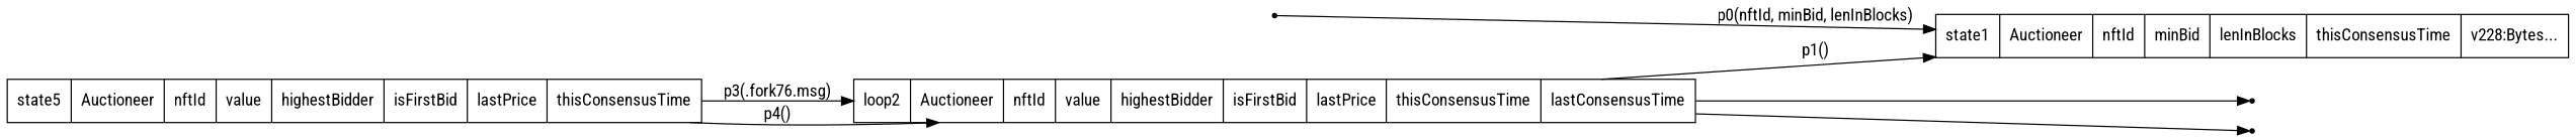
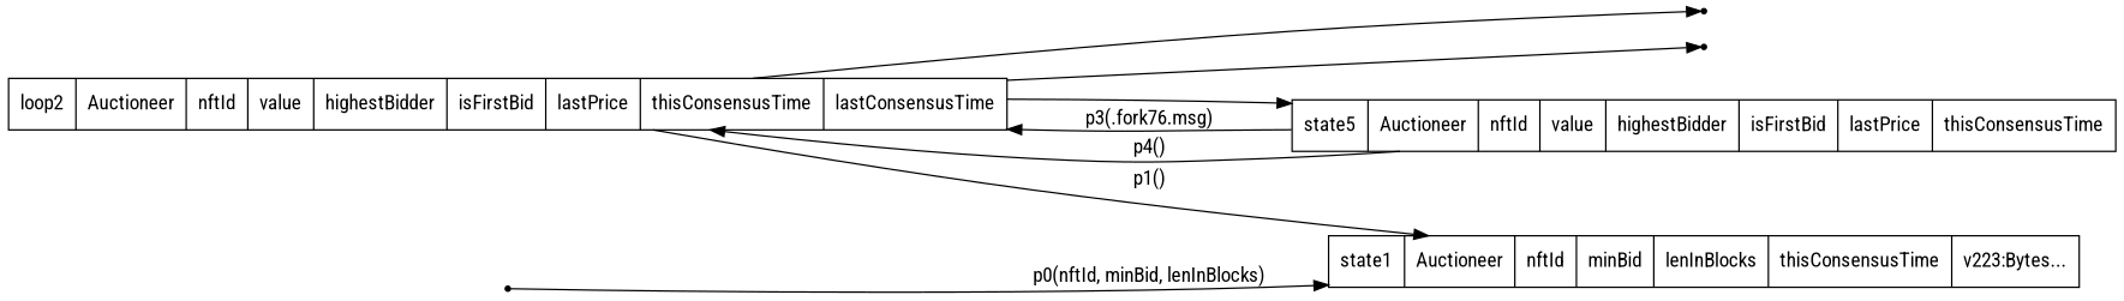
  digraph {
    fontname="Roboto Condensed"
    rankdir=LR
    node [fontname="Roboto Condensed" shape=record]
    edge [fontname="Roboto Condensed"]
    n1 [label="{loop2|Auctioneer|nftId|value|highestBidder|isFirstBid|lastPrice|thisConsensusTime|lastConsensusTime}"]
    state3 [shape=point]
    state4 [shape=point]
    n4 [label="{state5|Auctioneer|nftId|value|highestBidder|isFirstBid|lastPrice|thisConsensusTime}"]
-   n5 [label="{state1|Auctioneer|nftId|minBid|lenInBlocks|thisConsensusTime|v228:Bytes...}"]
+   n5 [label="{state1|Auctioneer|nftId|minBid|lenInBlocks|thisConsensusTime|v223:Bytes...}"]
    state0 [shape=point]
    n1 -> state3
    n1 -> state4
+   n1 -> n4
    n1 -> n5 [label="p1()"]
    n4 -> n1 [label="p3(.fork76.msg)"]
    n4 -> n1 [label="p4()"]
    state0 -> n5 [label="p0(nftId, minBid, lenInBlocks)"]
  }
